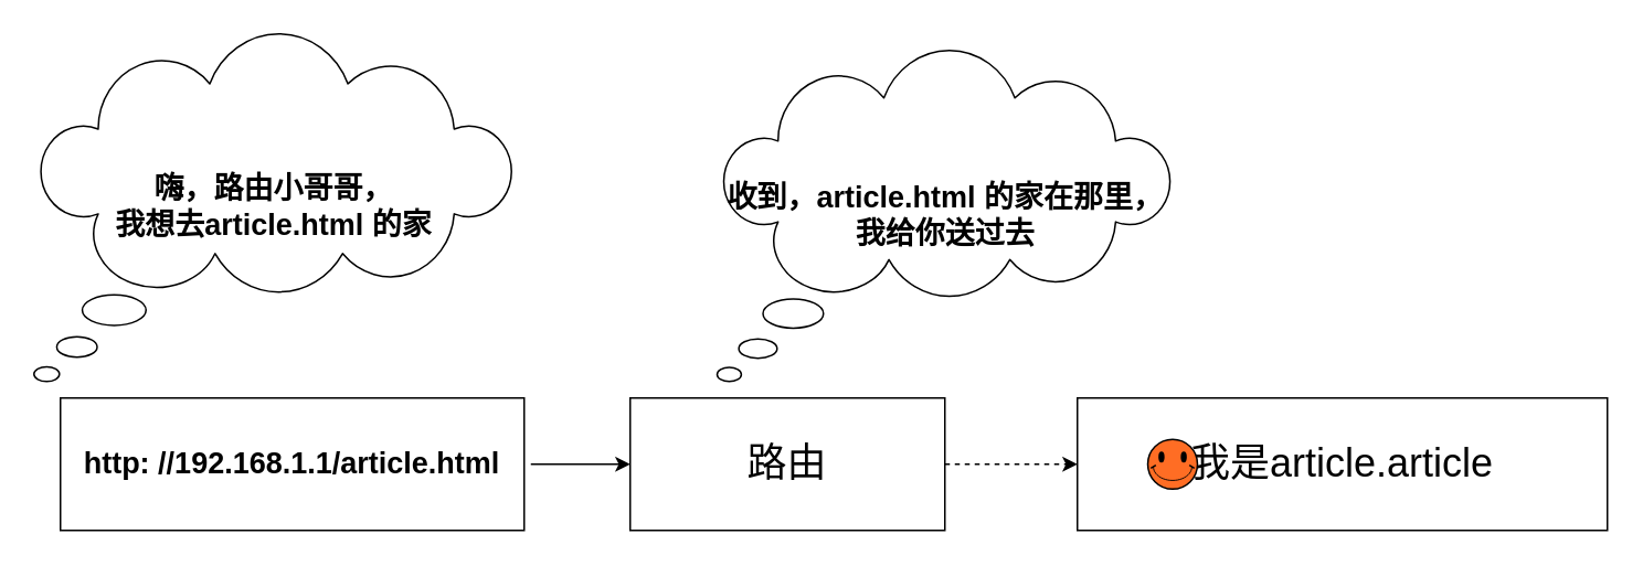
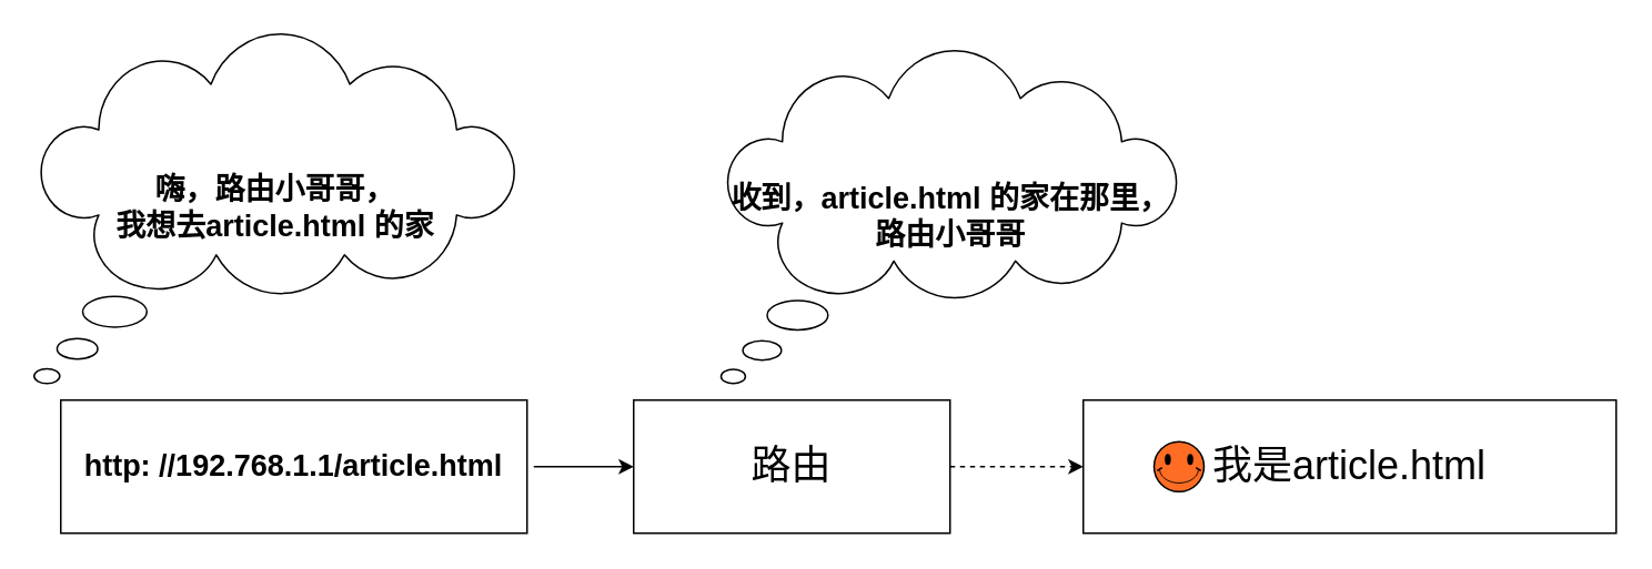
  <mxCell id="0" />
  <mxCell id="1" parent="0" />
  <mxCell id="2" style="edgeStyle=orthogonalEdgeStyle;rounded=0;orthogonalLoop=1;jettySize=auto;html=1;exitX=1;exitY=0.5;exitDx=0;exitDy=0;" parent="1" edge="1"><mxGeometry relative="1" as="geometry"><mxPoint x="380" y="280" as="targetPoint" /><mxPoint x="320" y="280" as="sourcePoint" /></mxGeometry></mxCell>
- <mxCell id="3" value="&lt;font style=&quot;font-size: 18px&quot;&gt;&lt;b&gt;http: //192.168.1.1/article.html&lt;/b&gt;&lt;/font&gt;" style="rounded=0;whiteSpace=wrap;html=1;" parent="1" vertex="1"><mxGeometry x="36" y="240" width="280" height="80" as="geometry" /></mxCell>
+ <mxCell id="3" value="&lt;font style=&quot;font-size: 18px&quot;&gt;&lt;b&gt;http: //192.768.1.1/article.html&lt;/b&gt;&lt;/font&gt;" style="rounded=0;whiteSpace=wrap;html=1;" parent="1" vertex="1"><mxGeometry x="36" y="240" width="280" height="80" as="geometry" /></mxCell>
  <mxCell id="4" value="" style="edgeStyle=orthogonalEdgeStyle;rounded=0;orthogonalLoop=1;jettySize=auto;html=1;dashed=1;" parent="1" source="5" target="6" edge="1"><mxGeometry relative="1" as="geometry" /></mxCell>
  <mxCell id="5" value="&lt;font style=&quot;font-size: 24px&quot;&gt;路由&lt;/font&gt;" style="rounded=0;whiteSpace=wrap;html=1;" parent="1" vertex="1"><mxGeometry x="380" y="240" width="190" height="80" as="geometry" /></mxCell>
- <mxCell id="6" value="&lt;span style=&quot;font-size: 24px&quot;&gt;我是article.article&lt;/span&gt;" style="rounded=0;whiteSpace=wrap;html=1;" parent="1" vertex="1"><mxGeometry x="650" y="240" width="320" height="80" as="geometry" /></mxCell>
+ <mxCell id="6" value="&lt;span style=&quot;font-size: 24px&quot;&gt;我是article.html&lt;/span&gt;" style="rounded=0;whiteSpace=wrap;html=1;" parent="1" vertex="1"><mxGeometry x="650" y="240" width="320" height="80" as="geometry" /></mxCell>
  <mxCell id="7" value="&lt;font style=&quot;font-size: 18px&quot;&gt;&lt;b&gt;嗨，路由小哥哥，&lt;br&gt;我想去article.html 的家&lt;/b&gt;&lt;/font&gt;" style="whiteSpace=wrap;html=1;shape=mxgraph.basic.cloud_callout" parent="1" vertex="1"><mxGeometry x="20" y="20" width="290" height="210" as="geometry" /></mxCell>
- <mxCell id="8" value="&lt;font style=&quot;font-size: 18px&quot;&gt;&lt;b&gt;收到，article.html 的家在那里，&lt;br&gt;我给你送过去&lt;/b&gt;&lt;/font&gt;" style="whiteSpace=wrap;html=1;shape=mxgraph.basic.cloud_callout" parent="1" vertex="1"><mxGeometry x="432.5" y="30" width="275" height="200" as="geometry" /></mxCell>
+ <mxCell id="8" value="&lt;font style=&quot;font-size: 18px&quot;&gt;&lt;b&gt;收到，article.html 的家在那里，&lt;br&gt;路由小哥哥&lt;/b&gt;&lt;/font&gt;" style="whiteSpace=wrap;html=1;shape=mxgraph.basic.cloud_callout" parent="1" vertex="1"><mxGeometry x="432.5" y="30" width="275" height="200" as="geometry" /></mxCell>
  <mxCell id="9" value="" style="verticalLabelPosition=bottom;verticalAlign=top;html=1;shape=mxgraph.basic.smiley;fillColor=#FF6D24;" parent="1" vertex="1"><mxGeometry x="692.5" y="265" width="30" height="30" as="geometry" /></mxCell>
